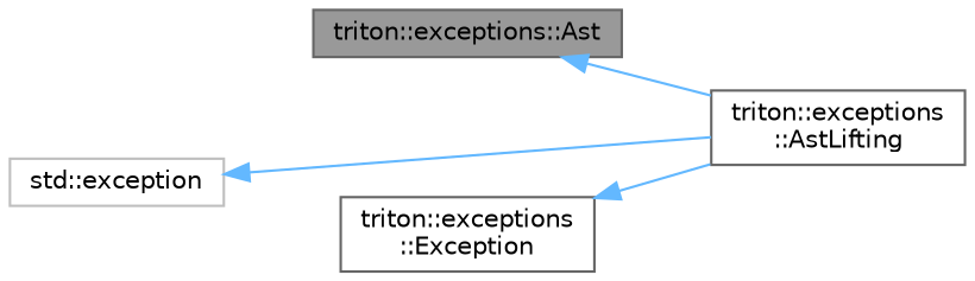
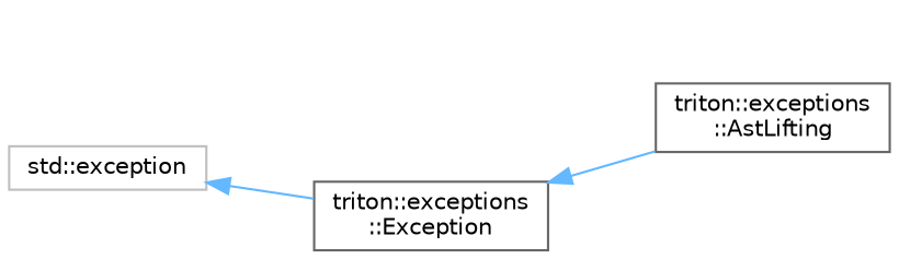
  digraph {
    rankdir=LR
    node [color=gray40 fillcolor=white fontname=Helvetica fontsize=10 shape=box style=filled]
    edge [color=steelblue1 dir=back fontname=Helvetica fontsize=10 labelfontname=Helvetica labelfontsize=10 style=solid]
-   n1 [fillcolor=grey60 fontcolor=black height=0.2 label="triton::exceptions::Ast" width=0.4]
    n2 [height=0.2 label="triton::exceptions\l::AstLifting" width=0.4]
    n3 [height=0.2 label="triton::exceptions\l::Exception" width=0.4]
    n4 [color=grey75 height=0.2 label="std::exception" width=0.4]
-   n1 -> n2
    n3 -> n2
-   n4 -> n2
+   n4 -> n3
  }
